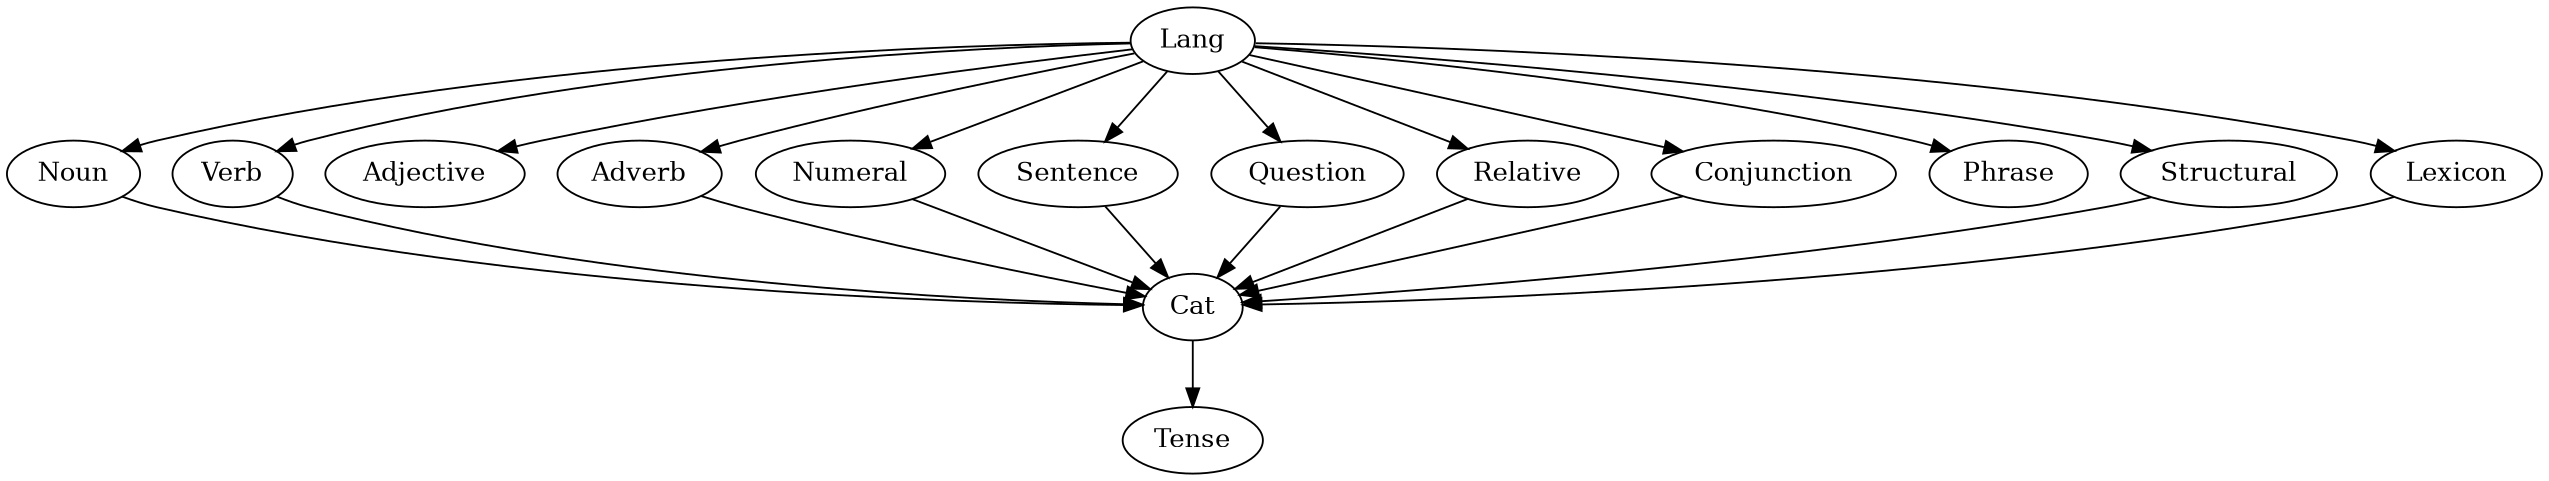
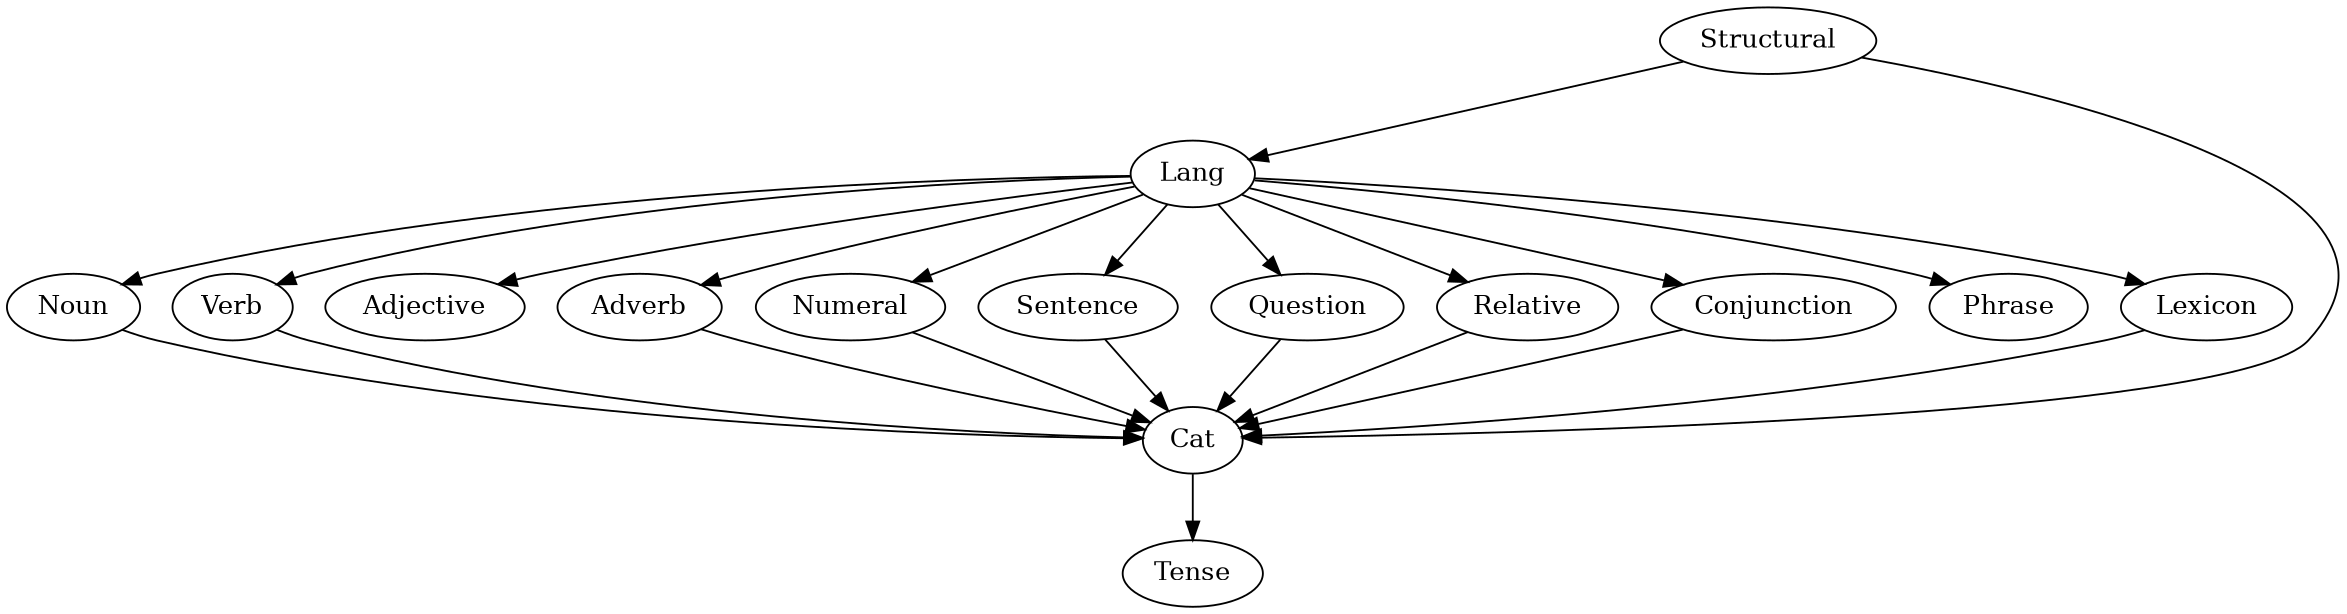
  digraph {
    node [shape=ellipse style=solid]
    edge [style=solid]
    Lang
    Noun
    Verb
    Adjective
    Adverb
    Numeral
    Sentence
    Question
    Relative
    Conjunction
    Phrase
    Structural
    Lexicon
    Cat
    Tense
    Lang -> Noun
    Lang -> Verb
    Lang -> Adjective
    Lang -> Adverb
    Lang -> Numeral
    Lang -> Sentence
    Lang -> Question
    Lang -> Relative
    Lang -> Conjunction
    Lang -> Phrase
-   Lang -> Structural
+   Structural -> Lang
    Lang -> Lexicon
    Noun -> Cat
    Verb -> Cat
    Adverb -> Cat
    Numeral -> Cat
    Sentence -> Cat
    Question -> Cat
    Relative -> Cat
    Conjunction -> Cat
    Structural -> Cat
    Lexicon -> Cat
    Cat -> Tense
  }
